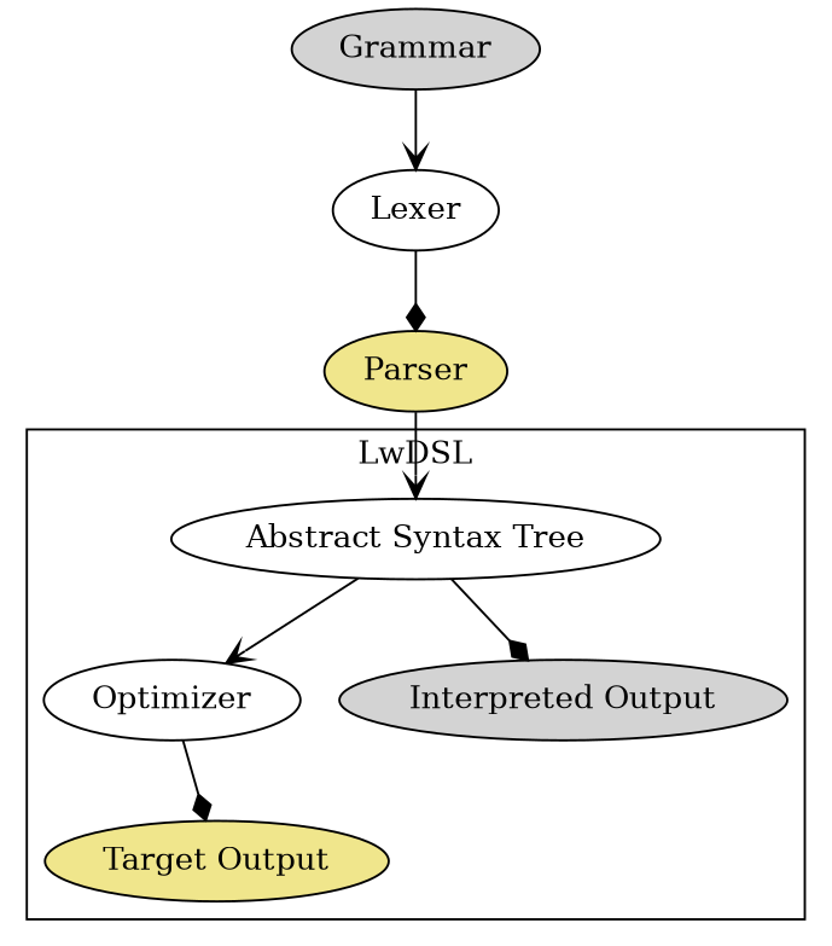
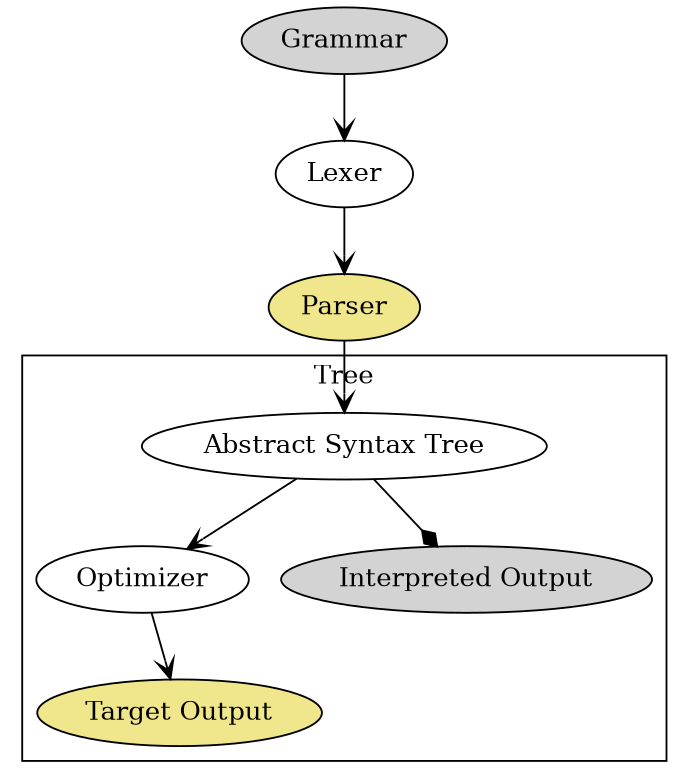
  digraph {
    rankdir=TB
    node [fillcolor=white style=filled]
    edge [arrowhead=vee]
    "Abstract Syntax Tree"
    Optimizer
    "Target Output" [fillcolor=khaki]
    "Interpreted Output" [fillcolor=lightgrey]
    Grammar [fillcolor=lightgrey]
    Lexer
    Parser [fillcolor=khaki]
    subgraph cluster_1 {
-     label=LwDSL
+     label=Tree
      "Abstract Syntax Tree"
      Optimizer
      "Target Output"
      "Interpreted Output"
    }
    "Abstract Syntax Tree" -> Optimizer
    "Abstract Syntax Tree" -> "Interpreted Output" [arrowhead=diamond]
-   Optimizer -> "Target Output" [arrowhead=diamond]
+   Optimizer -> "Target Output"
    Grammar -> Lexer
-   Lexer -> Parser [arrowhead=diamond]
+   Lexer -> Parser
    Parser -> "Abstract Syntax Tree"
  }
